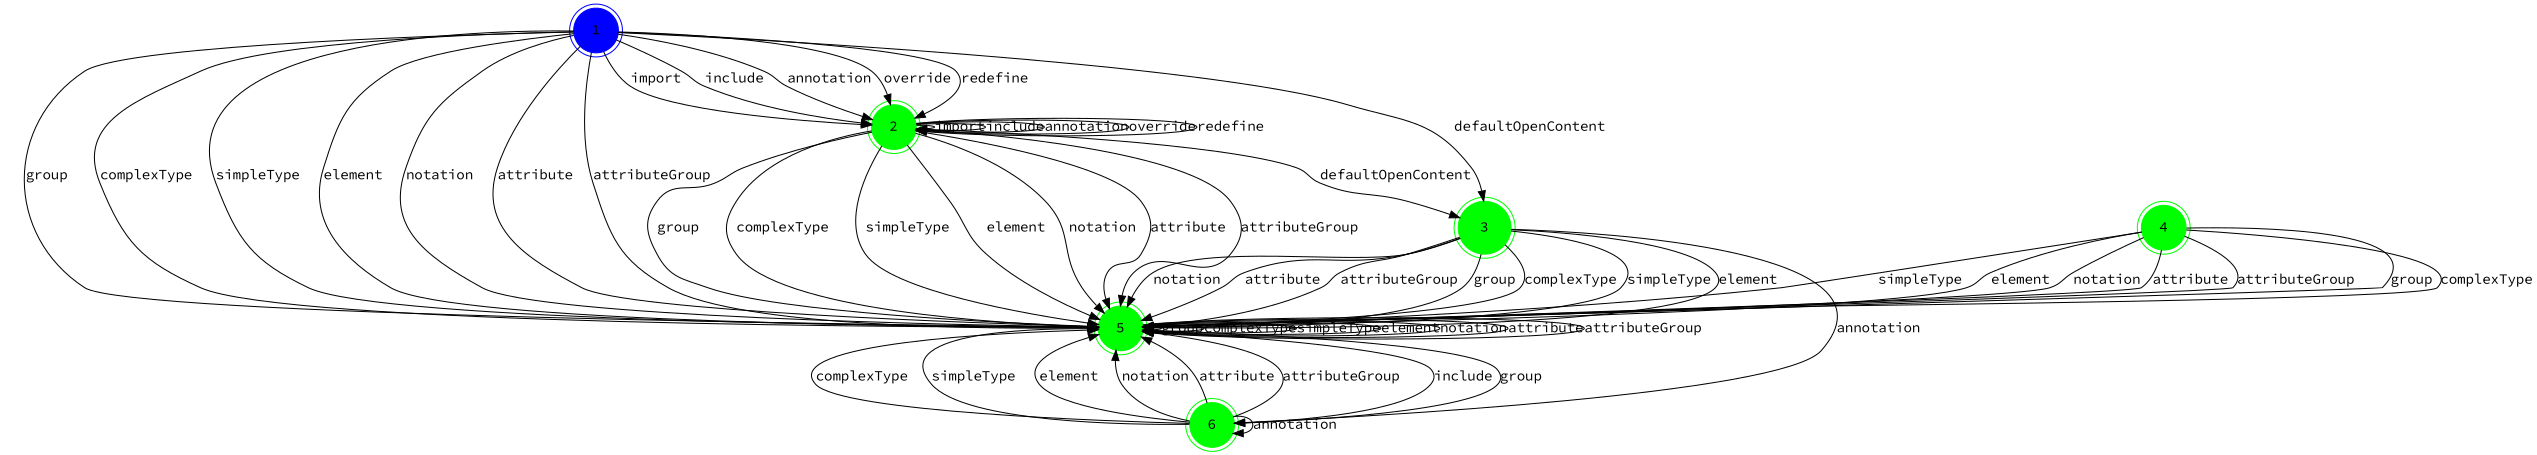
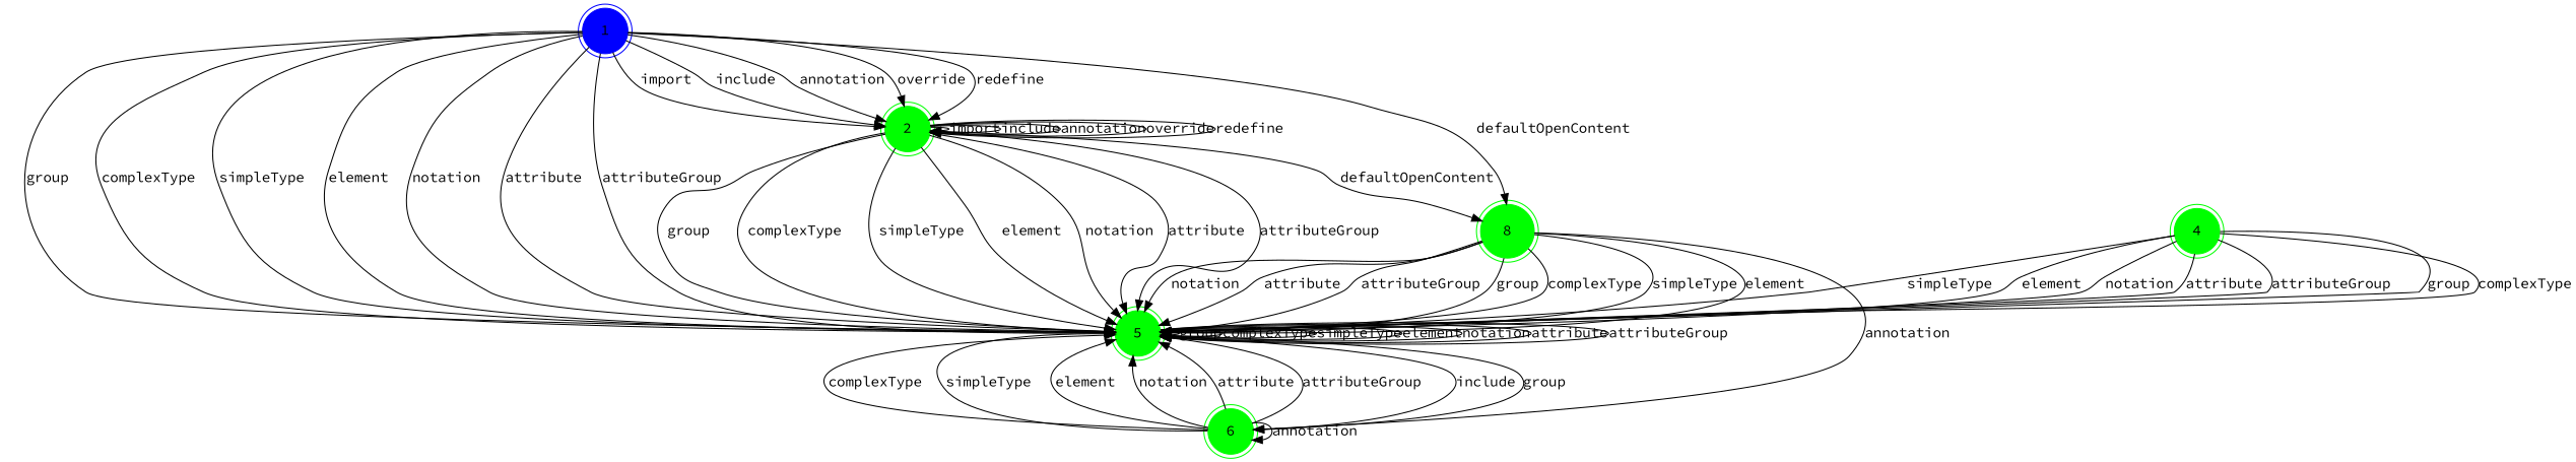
  digraph {
    fontname="Source Code Pro"
    mindist=2.0
    node [color=green fontname="Source Code Pro" shape=doublecircle style=filled]
    edge [fontname="Source Code Pro"]
    1 [color=blue]
    5
    2
-   3
+   3 [label=8]
    6
    4
    1 -> 5 [label=group]
    1 -> 5 [label=complexType]
    1 -> 5 [label=simpleType]
    1 -> 5 [label=element]
    1 -> 5 [label=notation]
    1 -> 5 [label=attribute]
    1 -> 5 [label=attributeGroup]
    1 -> 2 [label=import]
    1 -> 2 [label=include]
    1 -> 2 [label=annotation]
    1 -> 2 [label=override]
    1 -> 2 [label=redefine]
    1 -> 3 [label=defaultOpenContent]
    5 -> 5 [label=group]
    5 -> 5 [label=complexType]
    5 -> 5 [label=simpleType]
    5 -> 5 [label=element]
    5 -> 5 [label=notation]
    5 -> 5 [label=attribute]
    5 -> 5 [label=attributeGroup]
    5 -> 6 [label=include]
    2 -> 5 [label=group]
    2 -> 5 [label=complexType]
    2 -> 5 [label=simpleType]
    2 -> 5 [label=element]
    2 -> 5 [label=notation]
    2 -> 5 [label=attribute]
    2 -> 5 [label=attributeGroup]
    2 -> 2 [label=import]
    2 -> 2 [label=include]
    2 -> 2 [label=annotation]
    2 -> 2 [label=override]
    2 -> 2 [label=redefine]
    2 -> 3 [label=defaultOpenContent]
    3 -> 5 [label=group]
    3 -> 5 [label=complexType]
    3 -> 5 [label=simpleType]
    3 -> 5 [label=element]
    3 -> 5 [label=notation]
    3 -> 5 [label=attribute]
    3 -> 5 [label=attributeGroup]
    3 -> 6 [label=annotation]
    6 -> 5 [label=group]
    6 -> 5 [label=complexType]
    6 -> 5 [label=simpleType]
    6 -> 5 [label=element]
    6 -> 5 [label=notation]
    6 -> 5 [label=attribute]
    6 -> 5 [label=attributeGroup]
    6 -> 6 [label=annotation]
    4 -> 5 [label=group]
    4 -> 5 [label=complexType]
    4 -> 5 [label=simpleType]
    4 -> 5 [label=element]
    4 -> 5 [label=notation]
    4 -> 5 [label=attribute]
    4 -> 5 [label=attributeGroup]
  }
